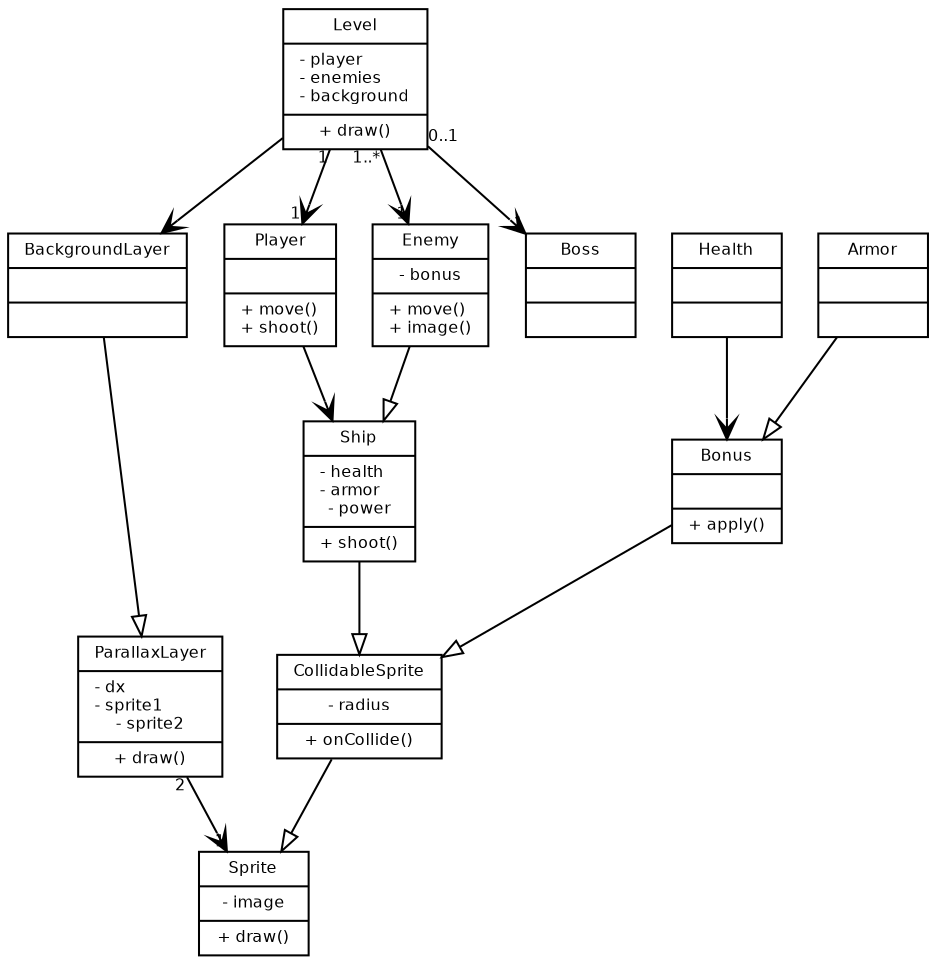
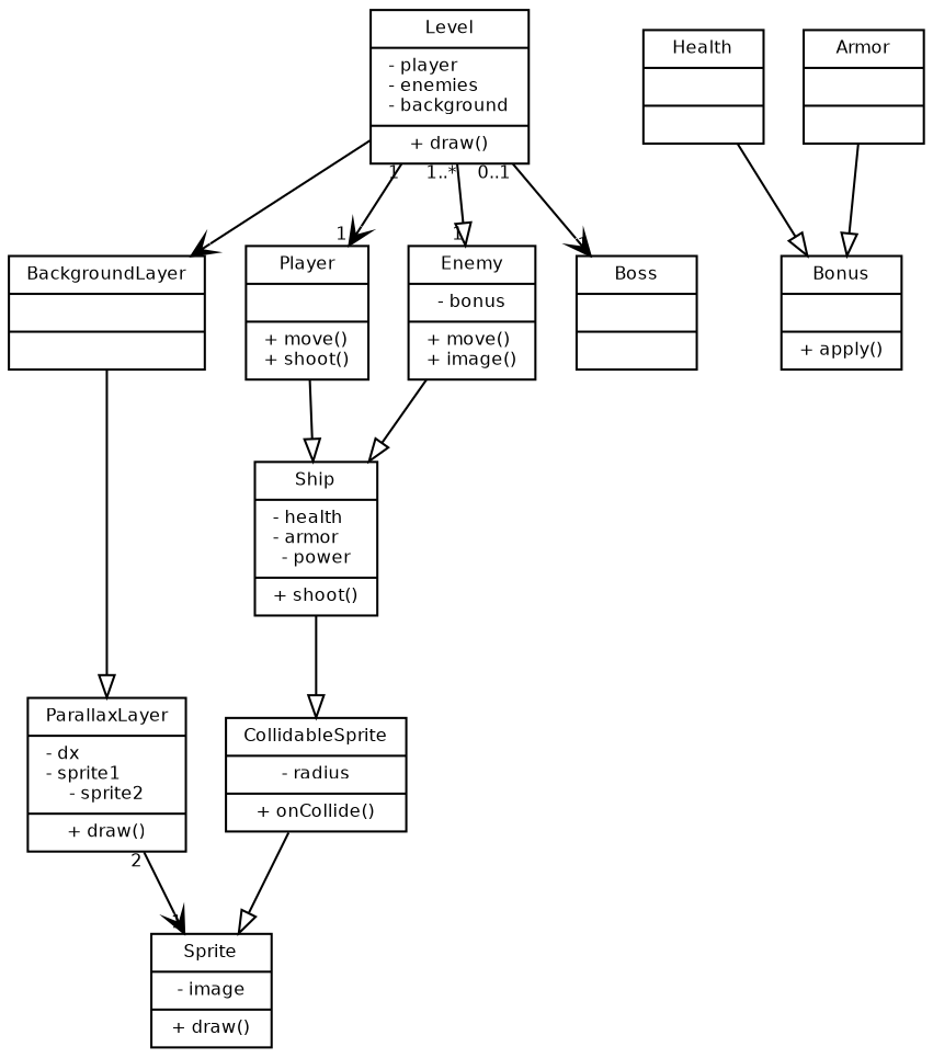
  digraph {
    fontname="Bitstream Vera Sans"
    fontsize=8
    node [fontname="Bitstream Vera Sans" fontsize=8 shape=record]
    edge [arrowhead=empty fontname="Bitstream Vera Sans" fontsize=8]
    n1 [label="{Sprite|- image|+ draw()}"]
    n2 [label="{CollidableSprite|- radius|+ onCollide()}"]
    n3 [label="{ParallaxLayer|- dx\l- sprite1\l- sprite2|+ draw()}"]
    n4 [label="{BackgroundLayer||}"]
    n5 [label="{Ship|- health\l- armor\l- power|+ shoot()}"]
    n6 [label="{Player||+ move()\l+ shoot()}"]
    n7 [label="{Enemy|- bonus|+ move()\l+ image()}"]
    n8 [label="{Bonus||+ apply()}"]
    n9 [label="{Boss||}"]
    n10 [label="{Health||}"]
    n11 [label="{Armor||}"]
    n12 [label="{Level|- player\l- enemies\l- background|+ draw()}"]
    n2 -> n1
    n3 -> n1 [arrowhead=vee headlabel=1 taillabel=2]
    n4 -> n3
    n5 -> n2
-   n6 -> n5 [arrowhead=vee]
+   n6 -> n5
    n7 -> n5
-   n8 -> n2
-   n10 -> n8 [arrowhead=vee]
+   n10 -> n8
    n11 -> n8
    n12 -> n4 [arrowhead=vee]
    n12 -> n6 [arrowhead=vee headlabel=1 taillabel=1]
-   n12 -> n7 [arrowhead=vee headlabel=1 taillabel="1..*"]
+   n12 -> n7 [headlabel=1 taillabel="1..*"]
    n12 -> n9 [arrowhead=vee headlabel=1 taillabel="0..1"]
  }
